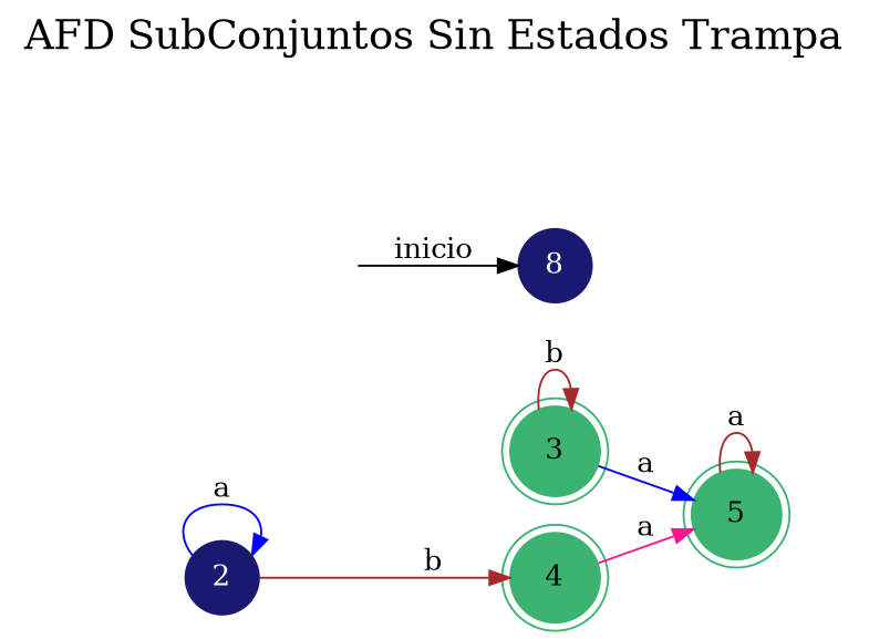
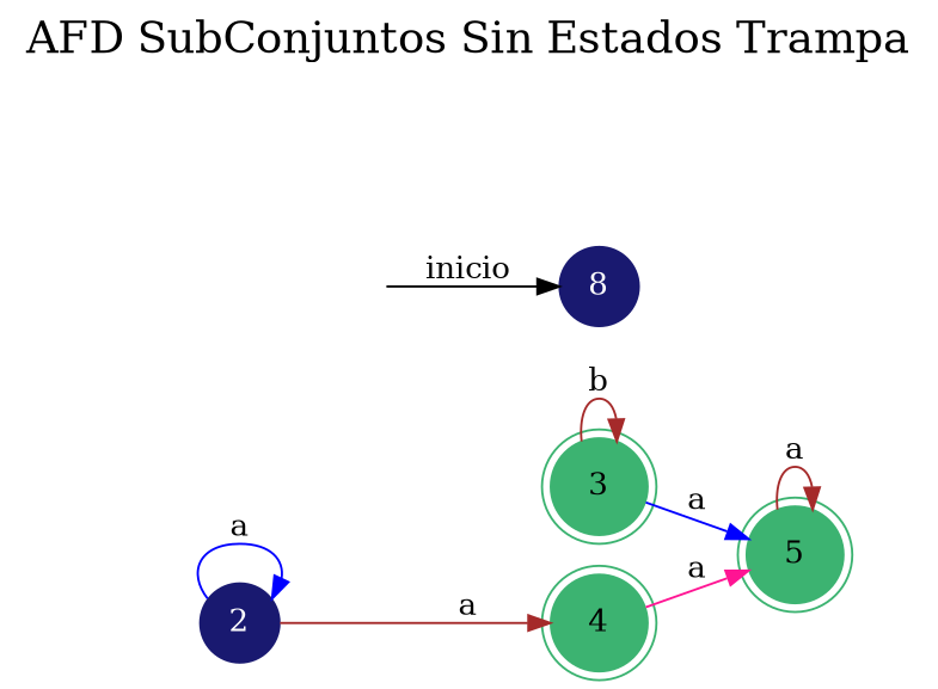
  digraph {
    fontsize=20
    label="AFD SubConjuntos Sin Estados Trampa"
    labelloc=t
    rankdir=LR
    node [color=mediumseagreen shape=doublecircle style=filled]
    edge [color=brown]
    3
    5
    4
    secret_node [color=midnightblue fontcolor=white shape=circle style=invis]
    n5 [color=midnightblue fontcolor=white label=8 shape=circle]
    2 [color=midnightblue fontcolor=white shape=circle]
    3 -> 3 [label=b]
    3 -> 5 [color=blue label=a]
    5 -> 5 [label=a]
    4 -> 5 [color=deeppink label=a]
    secret_node -> n5 [color=black label=inicio]
-   2 -> 4 [label=b]
+   2 -> 4 [label=a]
    2 -> 2 [color=blue label=a]
  }
